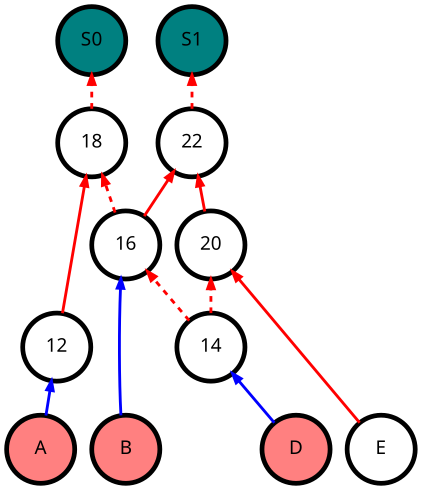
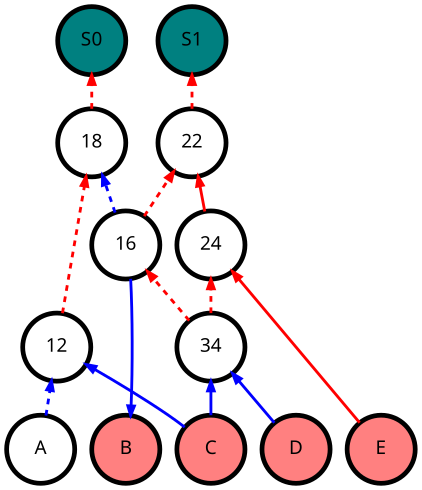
  digraph {
    fontname="Noto Sans"
    rankdir=BT
    node [fillcolor="#ffffff" fontname="Noto Sans" fontsize=20 penwidth=5 shape=circle style=filled]
    edge [color=red fontname="Noto Sans" penwidth=3 style=dashed]
-   A [fillcolor="#ff8080" height=1 width=1]
+   A [height=1 width=1]
    B [fillcolor="#ff8080" height=1 width=1]
+   C [fillcolor="#ff8080" height=1 width=1]
    D [fillcolor="#ff8080" height=1 width=1]
-   E [height=1 width=1]
+   E [fillcolor="#ff8080" height=1 width=1]
    S0 [fillcolor="#008080" height=1 width=1]
    S1 [fillcolor="#008080" height=1 width=1]
    12 [height=1 width=1]
    16 [height=1 width=1]
-   14 [height=1 width=1]
-   20 [height=1 width=1]
+   14 [height=1 width=1 label=34]
+   20 [height=1 width=1 label=24]
    18 [height=1 width=1]
    22 [height=1 width=1]
    subgraph sub_1 {
      rank=source
      A
      B
+     C
      D
      E
    }
    subgraph sub_2 {
      rank=since
      S0
      S1
    }
-   A -> 12 [color=blue style=""]
-   B -> 16 [color=blue style=""]
+   A -> 12 [color=blue]
+   16 -> B [color=blue style=""]
+   C -> 12 [color=blue style=""]
+   C -> 14 [color=blue style=""]
    D -> 14 [color=blue style=""]
    E -> 20 [style=""]
-   12 -> 18 [style=solid]
-   16 -> 18
-   16 -> 22 [style=solid]
+   12 -> 18
+   16 -> 18 [color=blue]
+   16 -> 22
    14 -> 16
    14 -> 20
    20 -> 22 [style=solid]
    18 -> S0
    22 -> S1
  }
